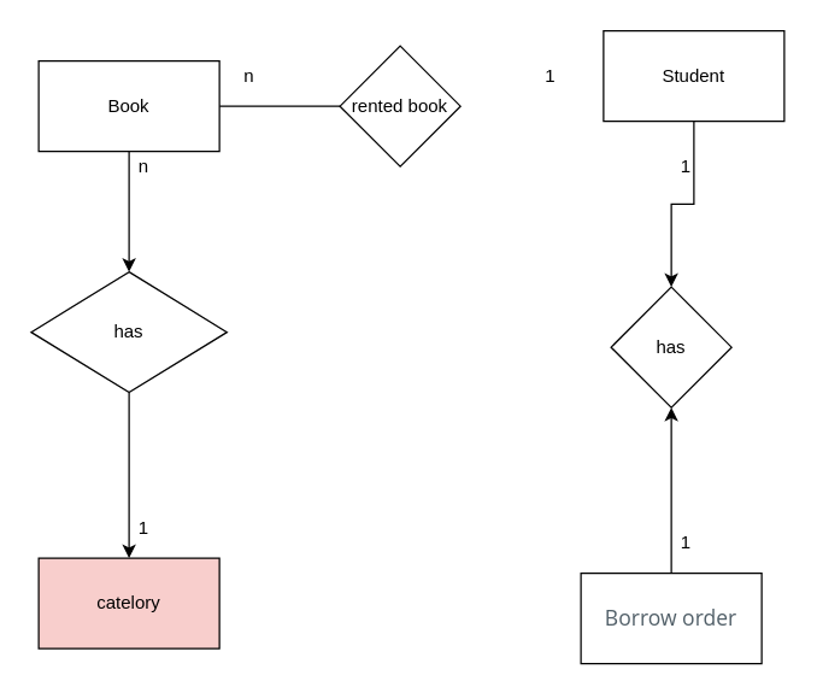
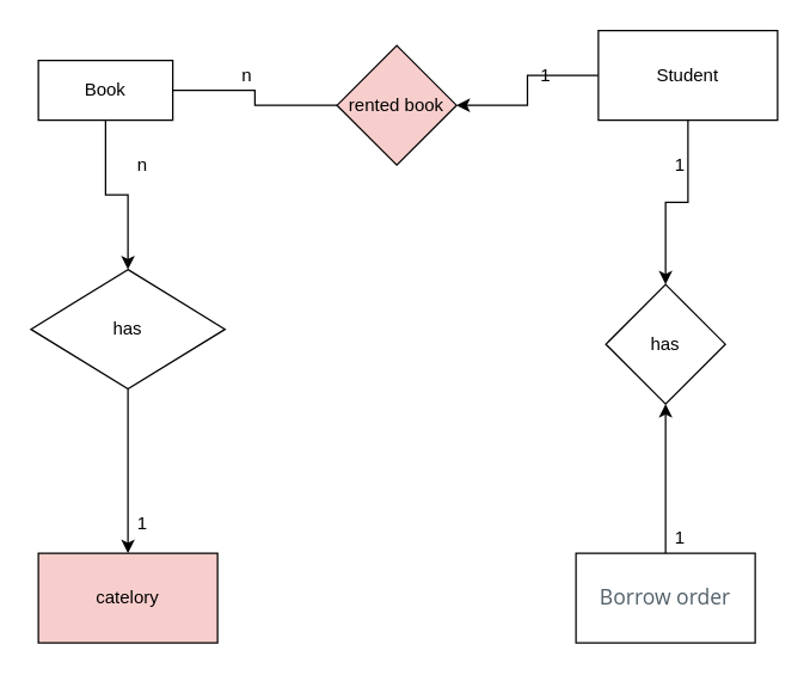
  <mxCell id="0" />
  <mxCell id="1" parent="0" />
  <mxCell id="2" value="" style="edgeStyle=orthogonalEdgeStyle;rounded=0;orthogonalLoop=1;jettySize=auto;html=1;" edge="1" parent="1" source="11" target="8"><mxGeometry relative="1" as="geometry" /></mxCell>
  <mxCell id="3" value="" style="edgeStyle=orthogonalEdgeStyle;rounded=0;orthogonalLoop=1;jettySize=auto;html=1;endArrow=none;" edge="1" parent="1" source="4" target="15"><mxGeometry relative="1" as="geometry" /></mxCell>
- <mxCell id="4" value="Book" style="rounded=0;whiteSpace=wrap;html=1;" vertex="1" parent="1"><mxGeometry x="25" y="40" width="120" height="60" as="geometry" /></mxCell>
+ <mxCell id="4" value="Book" style="rounded=0;whiteSpace=wrap;html=1;" vertex="1" parent="1"><mxGeometry x="25" y="40" width="90" height="40" as="geometry" /></mxCell>
+ <mxCell id="5" value="" style="edgeStyle=orthogonalEdgeStyle;rounded=0;orthogonalLoop=1;jettySize=auto;html=1;" edge="1" parent="1" source="7" target="15"><mxGeometry relative="1" as="geometry" /></mxCell>
  <mxCell id="6" value="" style="edgeStyle=orthogonalEdgeStyle;rounded=0;orthogonalLoop=1;jettySize=auto;html=1;" edge="1" parent="1" source="7" target="17"><mxGeometry relative="1" as="geometry" /></mxCell>
  <mxCell id="7" value="Student" style="rounded=0;whiteSpace=wrap;html=1;" vertex="1" parent="1"><mxGeometry x="400" y="20" width="120" height="60" as="geometry" /></mxCell>
  <mxCell id="8" value="catelory" style="rounded=0;whiteSpace=wrap;html=1;fillColor=#f8cecc;" vertex="1" parent="1"><mxGeometry x="25" y="370" width="120" height="60" as="geometry" /></mxCell>
  <mxCell id="9" value="" style="edgeStyle=orthogonalEdgeStyle;rounded=0;orthogonalLoop=1;jettySize=auto;html=1;" edge="1" parent="1" source="10" target="17"><mxGeometry relative="1" as="geometry" /></mxCell>
- <mxCell id="10" value="&lt;span style=&quot;color: rgb(82 , 96 , 105) ; font-family: &amp;#34;open sans&amp;#34; , sans-serif ; font-size: 14px ; text-align: left ; background-color: rgb(255 , 255 , 255)&quot;&gt;Borrow order&lt;/span&gt;" style="rounded=0;whiteSpace=wrap;html=1;" vertex="1" parent="1"><mxGeometry x="385" y="380" width="120" height="60" as="geometry" /></mxCell>
+ <mxCell id="10" value="&lt;span style=&quot;color: rgb(82 , 96 , 105) ; font-family: &amp;#34;open sans&amp;#34; , sans-serif ; font-size: 14px ; text-align: left ; background-color: rgb(255 , 255 , 255)&quot;&gt;Borrow order&lt;/span&gt;" style="rounded=0;whiteSpace=wrap;html=1;" vertex="1" parent="1"><mxGeometry x="385" y="370" width="120" height="60" as="geometry" /></mxCell>
  <mxCell id="11" value="has" style="rhombus;whiteSpace=wrap;html=1;" vertex="1" parent="1"><mxGeometry x="20" y="180" width="130" height="80" as="geometry" /></mxCell>
  <mxCell id="12" value="" style="edgeStyle=orthogonalEdgeStyle;rounded=0;orthogonalLoop=1;jettySize=auto;html=1;" edge="1" parent="1" source="4" target="11"><mxGeometry relative="1" as="geometry"><mxPoint x="85" y="100" as="sourcePoint" /><mxPoint x="85" y="370" as="targetPoint" /></mxGeometry></mxCell>
  <mxCell id="13" value="1" style="text;html=1;strokeColor=none;fillColor=none;align=center;verticalAlign=middle;whiteSpace=wrap;rounded=0;" vertex="1" parent="1"><mxGeometry x="75" y="340" width="40" height="20" as="geometry" /></mxCell>
  <mxCell id="14" value="n" style="text;html=1;strokeColor=none;fillColor=none;align=center;verticalAlign=middle;whiteSpace=wrap;rounded=0;" vertex="1" parent="1"><mxGeometry x="75" y="100" width="40" height="20" as="geometry" /></mxCell>
- <mxCell id="15" value="rented book" style="rhombus;whiteSpace=wrap;html=1;" vertex="1" parent="1"><mxGeometry x="225" y="30" width="80" height="80" as="geometry" /></mxCell>
+ <mxCell id="15" value="rented book" style="rhombus;whiteSpace=wrap;html=1;fillColor=#f8cecc;" vertex="1" parent="1"><mxGeometry x="225" y="30" width="80" height="80" as="geometry" /></mxCell>
  <mxCell id="16" value="1" style="text;html=1;strokeColor=none;fillColor=none;align=center;verticalAlign=middle;whiteSpace=wrap;rounded=0;" vertex="1" parent="1"><mxGeometry x="345" y="40" width="40" height="20" as="geometry" /></mxCell>
  <mxCell id="17" value="has" style="rhombus;whiteSpace=wrap;html=1;" vertex="1" parent="1"><mxGeometry x="405" y="190" width="80" height="80" as="geometry" /></mxCell>
  <mxCell id="18" value="1" style="text;html=1;strokeColor=none;fillColor=none;align=center;verticalAlign=middle;whiteSpace=wrap;rounded=0;" vertex="1" parent="1"><mxGeometry x="435" y="100" width="40" height="20" as="geometry" /></mxCell>
  <mxCell id="19" value="1" style="text;html=1;strokeColor=none;fillColor=none;align=center;verticalAlign=middle;whiteSpace=wrap;rounded=0;" vertex="1" parent="1"><mxGeometry x="435" y="350" width="40" height="20" as="geometry" /></mxCell>
  <mxCell id="20" value="n" style="text;html=1;strokeColor=none;fillColor=none;align=center;verticalAlign=middle;whiteSpace=wrap;rounded=0;" vertex="1" parent="1"><mxGeometry x="145" y="40" width="40" height="20" as="geometry" /></mxCell>
